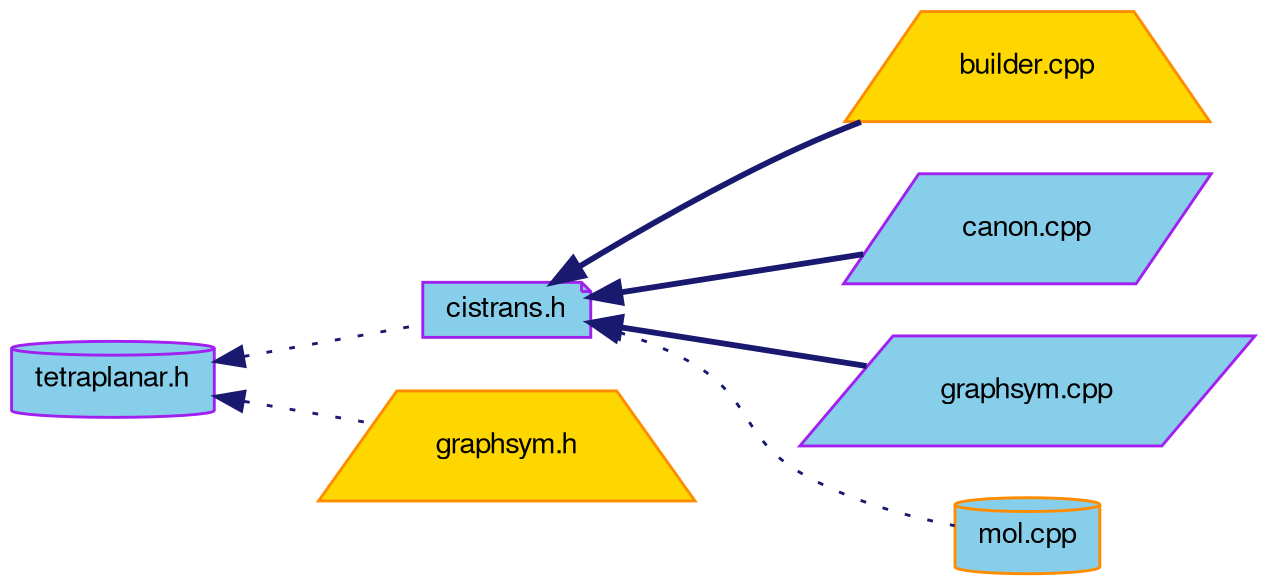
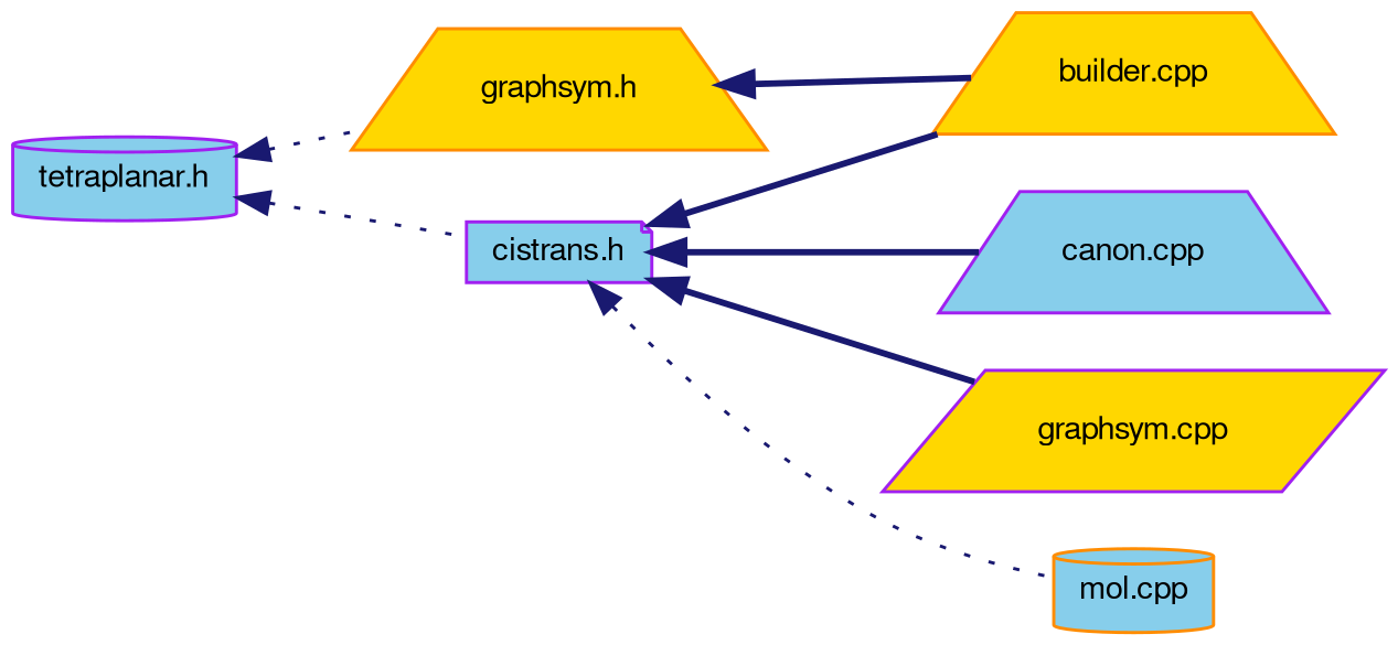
  digraph {
    rankdir=LR
    node [color=purple fillcolor=skyblue fontname=FreeSans fontsize=10 shape=cylinder style=filled]
    edge [color=midnightblue dir=back fontname=FreeSans fontsize=10 labelfontname=FreeSans labelfontsize=10 style=bold]
    n1 [fontcolor=black height=0.2 label="tetraplanar.h" width=0.4]
    n2 [height=0.2 label="cistrans.h" shape=note width=0.4]
    n3 [color=darkorange fillcolor=gold height=0.2 label="graphsym.h" shape=trapezium width=0.4]
    n4 [color=darkorange fillcolor=gold height=0.2 label="builder.cpp" shape=trapezium width=0.4]
-   n5 [height=0.2 label="canon.cpp" shape=parallelogram width=0.4]
-   n6 [height=0.2 label="graphsym.cpp" shape=parallelogram width=0.4]
+   n5 [height=0.2 label="canon.cpp" shape=trapezium width=0.4]
+   n6 [fillcolor=gold height=0.2 label="graphsym.cpp" shape=parallelogram width=0.4]
    n7 [color=darkorange height=0.2 label="mol.cpp" width=0.4]
    n1 -> n2 [style=dotted]
    n1 -> n3 [style=dotted]
    n2 -> n4
    n2 -> n5
    n2 -> n6
    n2 -> n7 [style=dotted]
+   n3 -> n4
  }
